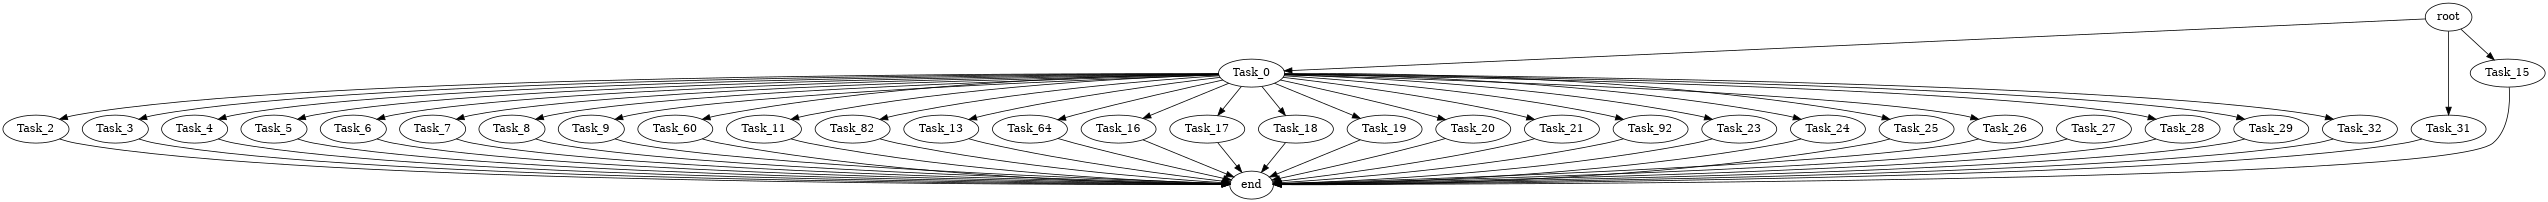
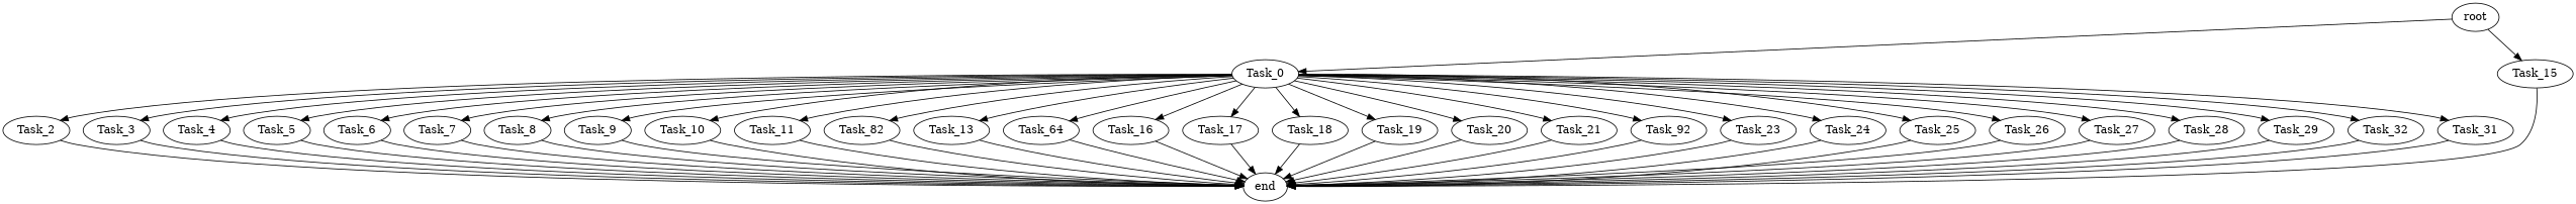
  digraph {
    root
    Task_0
    Task_15
    Task_2
    Task_3
    Task_4
    Task_5
    Task_6
    Task_7
    Task_8
    Task_9
-   Task_10 [label=Task_60]
+   Task_10
    Task_11
    n14 [label=Task_82]
    Task_13
    n16 [label=Task_64]
    Task_16
    Task_17
    Task_18
    Task_19
    Task_20
    Task_21
    n23 [label=Task_92]
    Task_23
    Task_24
    Task_25
    Task_26
    Task_27
    Task_28
    Task_29
    Task_31
    Task_32
    end
    root -> Task_0
    root -> Task_15
    Task_0 -> Task_2
    Task_0 -> Task_3
    Task_0 -> Task_4
    Task_0 -> Task_5
    Task_0 -> Task_6
    Task_0 -> Task_7
    Task_0 -> Task_8
    Task_0 -> Task_9
    Task_0 -> Task_10
    Task_0 -> Task_11
    Task_0 -> n14
    Task_0 -> Task_13
    Task_0 -> n16
    Task_0 -> Task_16
    Task_0 -> Task_17
    Task_0 -> Task_18
    Task_0 -> Task_19
    Task_0 -> Task_20
    Task_0 -> Task_21
    Task_0 -> n23
    Task_0 -> Task_23
    Task_0 -> Task_24
    Task_0 -> Task_25
    Task_0 -> Task_26
+   Task_0 -> Task_27
    Task_0 -> Task_28
    Task_0 -> Task_29
-   root -> Task_31
+   Task_0 -> Task_31
    Task_0 -> Task_32
    Task_15 -> end
    Task_2 -> end
    Task_3 -> end
    Task_4 -> end
    Task_5 -> end
    Task_6 -> end
    Task_7 -> end
    Task_8 -> end
    Task_9 -> end
    Task_10 -> end
    Task_11 -> end
    n14 -> end
    Task_13 -> end
    n16 -> end
    Task_16 -> end
    Task_17 -> end
    Task_18 -> end
    Task_19 -> end
    Task_20 -> end
    Task_21 -> end
    n23 -> end
    Task_23 -> end
    Task_24 -> end
    Task_25 -> end
    Task_26 -> end
    Task_27 -> end
    Task_28 -> end
    Task_29 -> end
    Task_31 -> end
    Task_32 -> end
  }
